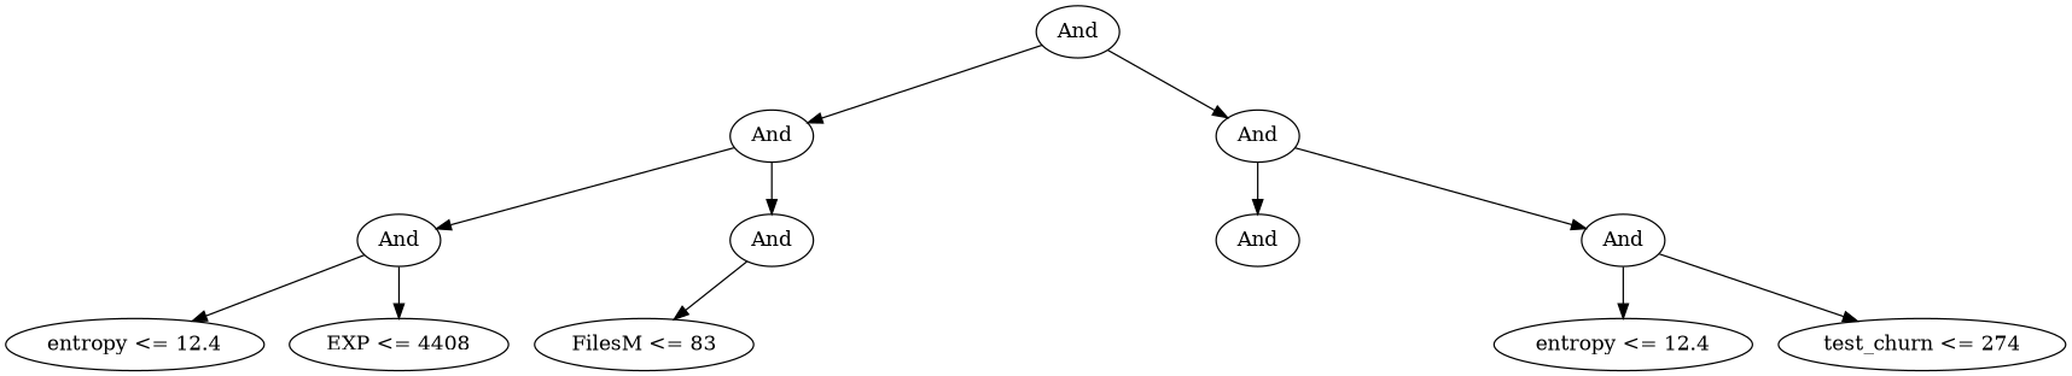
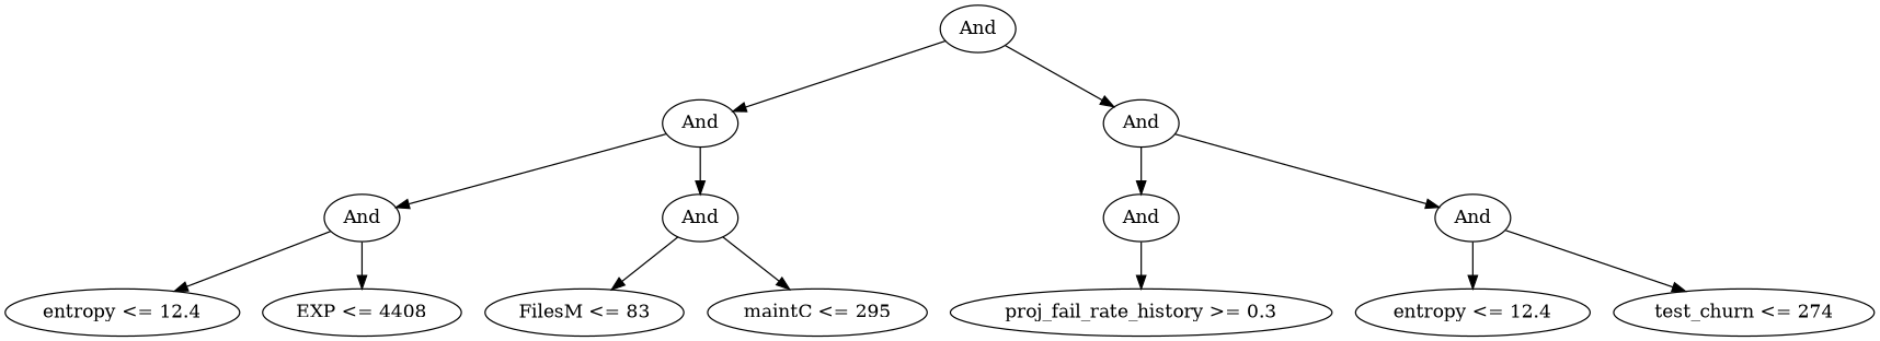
  digraph {
    n1 [height=0.5 label=And width=0.75]
    n2 [height=0.5 label=And width=0.75]
    n3 [height=0.5 label=And width=0.75]
    n4 [height=0.5 label=And width=0.75]
    n5 [height=0.5 label=And width=0.75]
    n6 [height=0.5 label=And width=0.75]
    n7 [height=0.5 label=And width=0.75]
    n8 [height=0.5 label="entropy <= 12.4" width=1.9318]
    n9 [height=0.5 label="EXP <= 4408" width=1.6971]
    n10 [height=0.5 label="FilesM <= 83" width=1.661]
+   n11 [height=0.5 label="maintC <= 295" width=1.8234]
+   n12 [height=0.5 label="proj_fail_rate_history >= 0.3" width=3.2136]
    n13 [height=0.5 label="entropy <= 12.4" width=1.9318]
    n14 [height=0.5 label="test_churn <= 274" width=2.1484]
    n1 -> n2
    n1 -> n3
    n2 -> n4
    n2 -> n5
    n3 -> n6
    n3 -> n7
    n4 -> n8
    n4 -> n9
    n5 -> n10
+   n5 -> n11
+   n6 -> n12
    n7 -> n13
    n7 -> n14
  }
